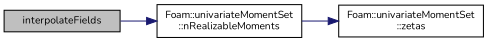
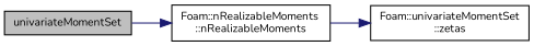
  digraph {
    fontname=Nunito
    rankdir=LR
    node [color=black fontname=Nunito fontsize=10 shape=record]
    edge [color=midnightblue fontname=Nunito fontsize=10 labelfontname=Helvetica labelfontsize=10 style=solid]
-   n1 [fillcolor=grey75 fontcolor=black height=0.2 label=interpolateFields style=filled width=0.4]
-   n2 [height=0.2 label="Foam::univariateMomentSet\l::nRealizableMoments" width=0.4]
+   n1 [fillcolor=grey75 fontcolor=black height=0.2 label=univariateMomentSet style=filled width=0.4]
+   n2 [height=0.2 label="Foam::nRealizableMoments\l::nRealizableMoments" width=0.4]
    n3 [height=0.2 label="Foam::univariateMomentSet\l::zetas" width=0.4]
    n1 -> n2
    n2 -> n3
  }
